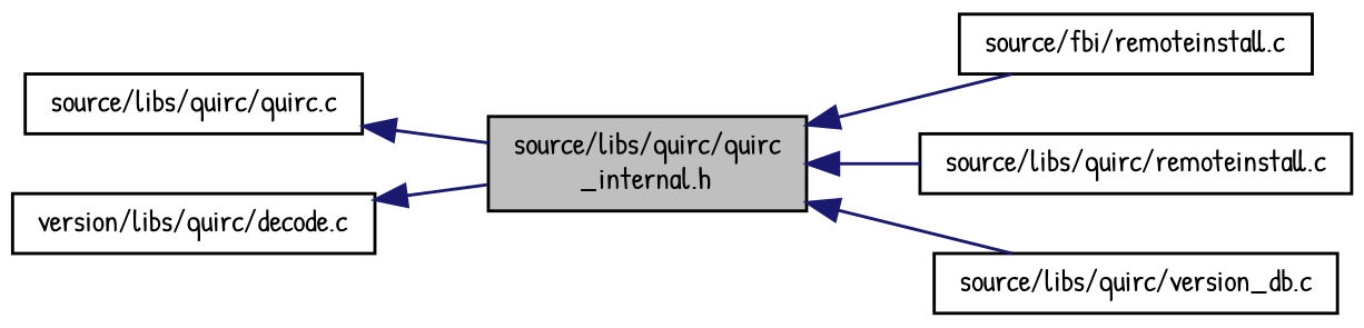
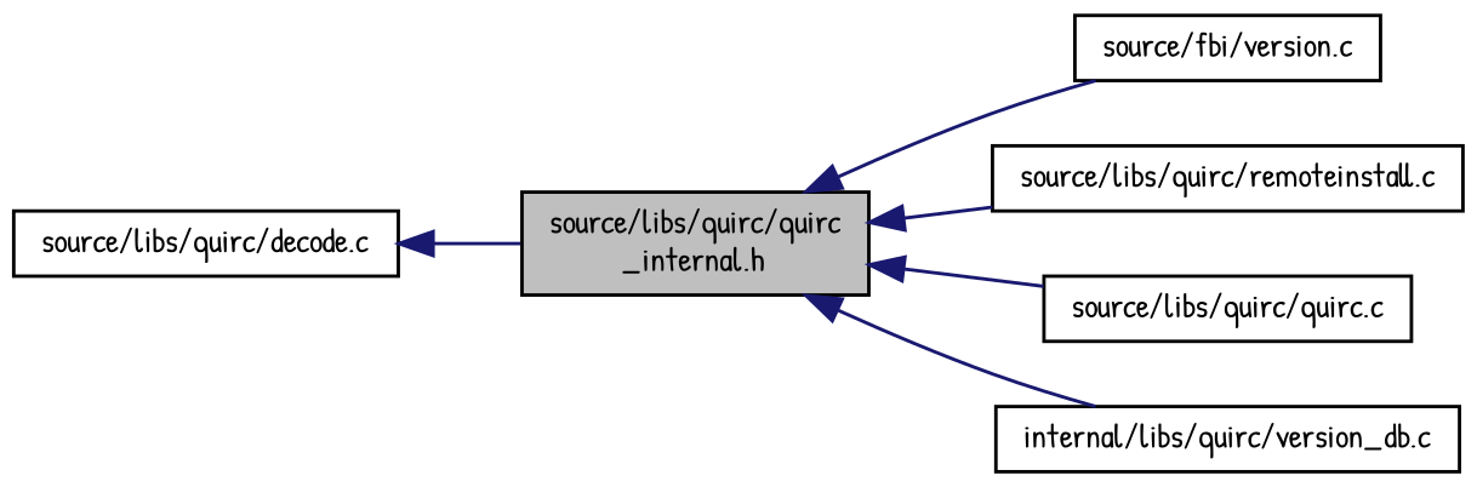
  digraph {
    fontname="Patrick Hand"
    rankdir=LR
    node [color=black fillcolor=white fontname="Patrick Hand" fontsize=10 shape=record style=filled]
    edge [color=midnightblue dir=back fontname="Patrick Hand" fontsize=10 labelfontname=Helvetica labelfontsize=10 style=solid]
    n1 [fillcolor=grey75 fontcolor=black height=0.2 label="source/libs/quirc/quirc\l_internal.h" width=0.4]
-   n2 [height=0.2 label="source/fbi/remoteinstall.c" width=0.4]
+   n2 [height=0.2 label="source/fbi/version.c" width=0.4]
    n3 [height=0.2 label="source/libs/quirc/remoteinstall.c" width=0.4]
    n4 [height=0.2 label="source/libs/quirc/quirc.c" width=0.4]
-   n5 [height=0.2 label="source/libs/quirc/version_db.c" width=0.4]
-   n6 [height=0.2 label="version/libs/quirc/decode.c" width=0.4]
+   n5 [height=0.2 label="internal/libs/quirc/version_db.c" width=0.4]
+   n6 [height=0.2 label="source/libs/quirc/decode.c" width=0.4]
    n1 -> n2
    n1 -> n3
-   n4 -> n1
+   n1 -> n4
    n1 -> n5
    n6 -> n1
  }
